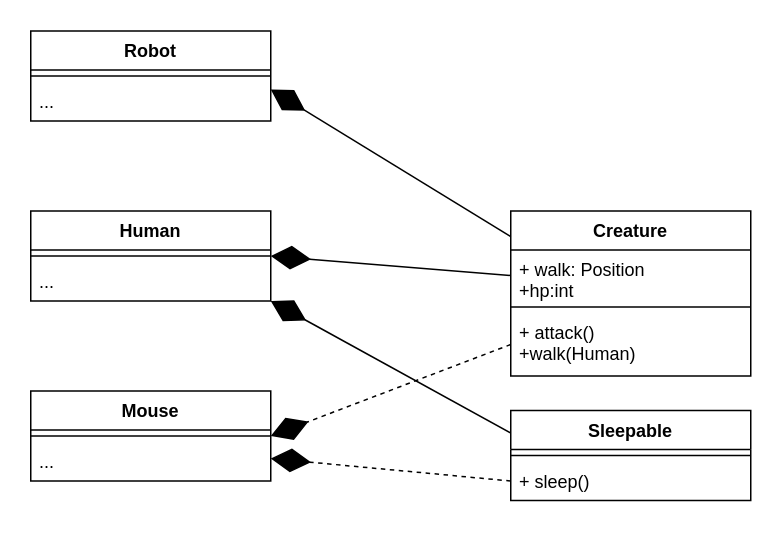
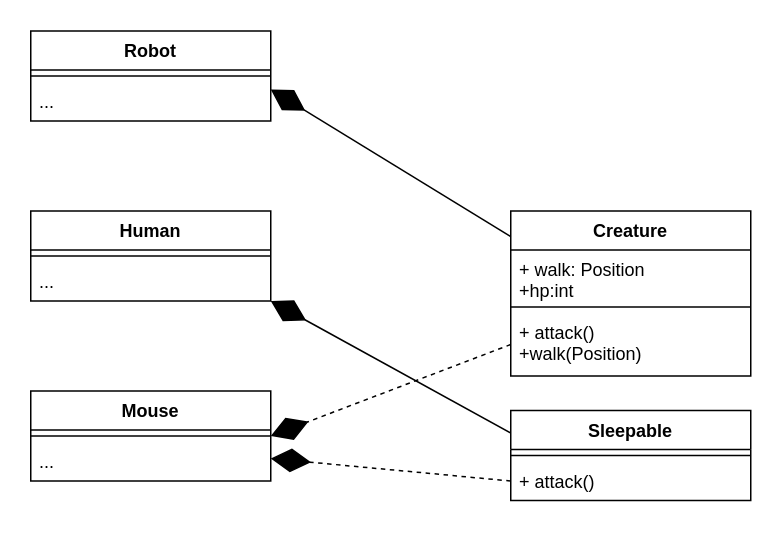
  <mxCell id="0" />
  <mxCell id="1" parent="0" />
  <mxCell id="2" value="Sleepable" style="swimlane;fontStyle=1;align=center;verticalAlign=top;childLayout=stackLayout;horizontal=1;startSize=26;horizontalStack=0;resizeParent=1;resizeParentMax=0;resizeLast=0;collapsible=1;marginBottom=0;whiteSpace=wrap;html=1;" vertex="1" parent="1"><mxGeometry x="340" y="273" width="160" height="60" as="geometry" /></mxCell>
  <mxCell id="3" value="" style="line;strokeWidth=1;fillColor=none;align=left;verticalAlign=middle;spacingTop=-1;spacingLeft=3;spacingRight=3;rotatable=0;labelPosition=right;points=[];portConstraint=eastwest;strokeColor=inherit;" vertex="1" parent="2"><mxGeometry y="26" width="160" height="8" as="geometry" /></mxCell>
- <mxCell id="4" value="+ sleep()" style="text;strokeColor=none;fillColor=none;align=left;verticalAlign=top;spacingLeft=4;spacingRight=4;overflow=hidden;rotatable=0;points=[[0,0.5],[1,0.5]];portConstraint=eastwest;whiteSpace=wrap;html=1;" vertex="1" parent="2"><mxGeometry y="34" width="160" height="26" as="geometry" /></mxCell>
+ <mxCell id="4" value="+ attack()" style="text;strokeColor=none;fillColor=none;align=left;verticalAlign=top;spacingLeft=4;spacingRight=4;overflow=hidden;rotatable=0;points=[[0,0.5],[1,0.5]];portConstraint=eastwest;whiteSpace=wrap;html=1;" vertex="1" parent="2"><mxGeometry y="34" width="160" height="26" as="geometry" /></mxCell>
  <mxCell id="5" value="Human" style="swimlane;fontStyle=1;align=center;verticalAlign=top;childLayout=stackLayout;horizontal=1;startSize=26;horizontalStack=0;resizeParent=1;resizeParentMax=0;resizeLast=0;collapsible=1;marginBottom=0;whiteSpace=wrap;html=1;" vertex="1" parent="1"><mxGeometry x="20" y="140" width="160" height="60" as="geometry" /></mxCell>
  <mxCell id="6" value="" style="line;strokeWidth=1;fillColor=none;align=left;verticalAlign=middle;spacingTop=-1;spacingLeft=3;spacingRight=3;rotatable=0;labelPosition=right;points=[];portConstraint=eastwest;strokeColor=inherit;" vertex="1" parent="5"><mxGeometry y="26" width="160" height="8" as="geometry" /></mxCell>
  <mxCell id="7" value="..." style="text;strokeColor=none;fillColor=none;align=left;verticalAlign=top;spacingLeft=4;spacingRight=4;overflow=hidden;rotatable=0;points=[[0,0.5],[1,0.5]];portConstraint=eastwest;whiteSpace=wrap;html=1;" vertex="1" parent="5"><mxGeometry y="34" width="160" height="26" as="geometry" /></mxCell>
  <mxCell id="8" value="" style="endArrow=diamondThin;endFill=1;endSize=24;html=1;rounded=0;entryX=1;entryY=0.5;entryDx=0;entryDy=0;exitX=0;exitY=0.25;exitDx=0;exitDy=0;" edge="1" parent="5" source="2"><mxGeometry width="160" relative="1" as="geometry"><mxPoint x="330" y="180" as="sourcePoint" /><mxPoint x="160" y="60" as="targetPoint" /><Array as="points" /></mxGeometry></mxCell>
  <mxCell id="9" value="Mouse" style="swimlane;fontStyle=1;align=center;verticalAlign=top;childLayout=stackLayout;horizontal=1;startSize=26;horizontalStack=0;resizeParent=1;resizeParentMax=0;resizeLast=0;collapsible=1;marginBottom=0;whiteSpace=wrap;html=1;" vertex="1" parent="1"><mxGeometry x="20" y="260" width="160" height="60" as="geometry" /></mxCell>
  <mxCell id="10" value="" style="line;strokeWidth=1;fillColor=none;align=left;verticalAlign=middle;spacingTop=-1;spacingLeft=3;spacingRight=3;rotatable=0;labelPosition=right;points=[];portConstraint=eastwest;strokeColor=inherit;" vertex="1" parent="9"><mxGeometry y="26" width="160" height="8" as="geometry" /></mxCell>
  <mxCell id="11" value="..." style="text;strokeColor=none;fillColor=none;align=left;verticalAlign=top;spacingLeft=4;spacingRight=4;overflow=hidden;rotatable=0;points=[[0,0.5],[1,0.5]];portConstraint=eastwest;whiteSpace=wrap;html=1;" vertex="1" parent="9"><mxGeometry y="34" width="160" height="26" as="geometry" /></mxCell>
  <mxCell id="12" value="" style="endArrow=diamondThin;endFill=1;endSize=24;html=1;rounded=0;entryX=1;entryY=0.75;entryDx=0;entryDy=0;exitX=0;exitY=0.5;exitDx=0;exitDy=0;dashed=1;" edge="1" parent="1" source="4" target="9"><mxGeometry width="160" relative="1" as="geometry"><mxPoint x="340" y="240" as="sourcePoint" /><mxPoint x="400" y="280" as="targetPoint" /><Array as="points" /></mxGeometry></mxCell>
  <mxCell id="13" value="Creature" style="swimlane;fontStyle=1;align=center;verticalAlign=top;childLayout=stackLayout;horizontal=1;startSize=26;horizontalStack=0;resizeParent=1;resizeParentMax=0;resizeLast=0;collapsible=1;marginBottom=0;whiteSpace=wrap;html=1;" vertex="1" parent="1"><mxGeometry x="340" y="140" width="160" height="110" as="geometry" /></mxCell>
  <mxCell id="14" value="&lt;div&gt;+ walk: Position&lt;/div&gt;&lt;div&gt;+hp:int&lt;br&gt;&lt;/div&gt;" style="text;strokeColor=none;fillColor=none;align=left;verticalAlign=top;spacingLeft=4;spacingRight=4;overflow=hidden;rotatable=0;points=[[0,0.5],[1,0.5]];portConstraint=eastwest;whiteSpace=wrap;html=1;" vertex="1" parent="13"><mxGeometry y="26" width="160" height="34" as="geometry" /></mxCell>
  <mxCell id="15" value="" style="line;strokeWidth=1;fillColor=none;align=left;verticalAlign=middle;spacingTop=-1;spacingLeft=3;spacingRight=3;rotatable=0;labelPosition=right;points=[];portConstraint=eastwest;strokeColor=inherit;" vertex="1" parent="13"><mxGeometry y="60" width="160" height="8" as="geometry" /></mxCell>
- <mxCell id="16" value="&lt;div&gt;+ attack()&lt;/div&gt;&lt;div&gt;+walk(Human)&lt;/div&gt;" style="text;strokeColor=none;fillColor=none;align=left;verticalAlign=top;spacingLeft=4;spacingRight=4;overflow=hidden;rotatable=0;points=[[0,0.5],[1,0.5]];portConstraint=eastwest;whiteSpace=wrap;html=1;" vertex="1" parent="13"><mxGeometry y="68" width="160" height="42" as="geometry" /></mxCell>
- <mxCell id="17" value="" style="endArrow=diamondThin;endFill=1;endSize=24;html=1;rounded=0;entryX=1;entryY=0.5;entryDx=0;entryDy=0;exitX=0;exitY=0.5;exitDx=0;exitDy=0;" edge="1" parent="1" source="14" target="5"><mxGeometry width="160" relative="1" as="geometry"><mxPoint x="220" y="50" as="sourcePoint" /><mxPoint x="380" y="50" as="targetPoint" /></mxGeometry></mxCell>
+ <mxCell id="16" value="&lt;div&gt;+ attack()&lt;/div&gt;&lt;div&gt;+walk(Position)&lt;/div&gt;" style="text;strokeColor=none;fillColor=none;align=left;verticalAlign=top;spacingLeft=4;spacingRight=4;overflow=hidden;rotatable=0;points=[[0,0.5],[1,0.5]];portConstraint=eastwest;whiteSpace=wrap;html=1;" vertex="1" parent="13"><mxGeometry y="68" width="160" height="42" as="geometry" /></mxCell>
  <mxCell id="18" value="" style="endArrow=diamondThin;endFill=1;endSize=24;html=1;rounded=0;entryX=1;entryY=0.5;entryDx=0;entryDy=0;exitX=0;exitY=0.5;exitDx=0;exitDy=0;dashed=1;" edge="1" parent="1" source="16" target="9"><mxGeometry width="160" relative="1" as="geometry"><mxPoint x="200" y="100" as="sourcePoint" /><mxPoint x="360" y="100" as="targetPoint" /></mxGeometry></mxCell>
  <mxCell id="19" value="Robot" style="swimlane;fontStyle=1;align=center;verticalAlign=top;childLayout=stackLayout;horizontal=1;startSize=26;horizontalStack=0;resizeParent=1;resizeParentMax=0;resizeLast=0;collapsible=1;marginBottom=0;whiteSpace=wrap;html=1;" vertex="1" parent="1"><mxGeometry x="20" y="20" width="160" height="60" as="geometry" /></mxCell>
  <mxCell id="20" value="" style="line;strokeWidth=1;fillColor=none;align=left;verticalAlign=middle;spacingTop=-1;spacingLeft=3;spacingRight=3;rotatable=0;labelPosition=right;points=[];portConstraint=eastwest;strokeColor=inherit;" vertex="1" parent="19"><mxGeometry y="26" width="160" height="8" as="geometry" /></mxCell>
  <mxCell id="21" value="..." style="text;strokeColor=none;fillColor=none;align=left;verticalAlign=top;spacingLeft=4;spacingRight=4;overflow=hidden;rotatable=0;points=[[0,0.5],[1,0.5]];portConstraint=eastwest;whiteSpace=wrap;html=1;" vertex="1" parent="19"><mxGeometry y="34" width="160" height="26" as="geometry" /></mxCell>
  <mxCell id="22" value="" style="endArrow=diamondThin;endFill=1;endSize=24;html=1;rounded=0;entryX=1;entryY=0.5;entryDx=0;entryDy=0;exitX=0;exitY=0.155;exitDx=0;exitDy=0;exitPerimeter=0;" edge="1" parent="1" source="13"><mxGeometry width="160" relative="1" as="geometry"><mxPoint x="260" y="50" as="sourcePoint" /><mxPoint x="180" y="59" as="targetPoint" /></mxGeometry></mxCell>
